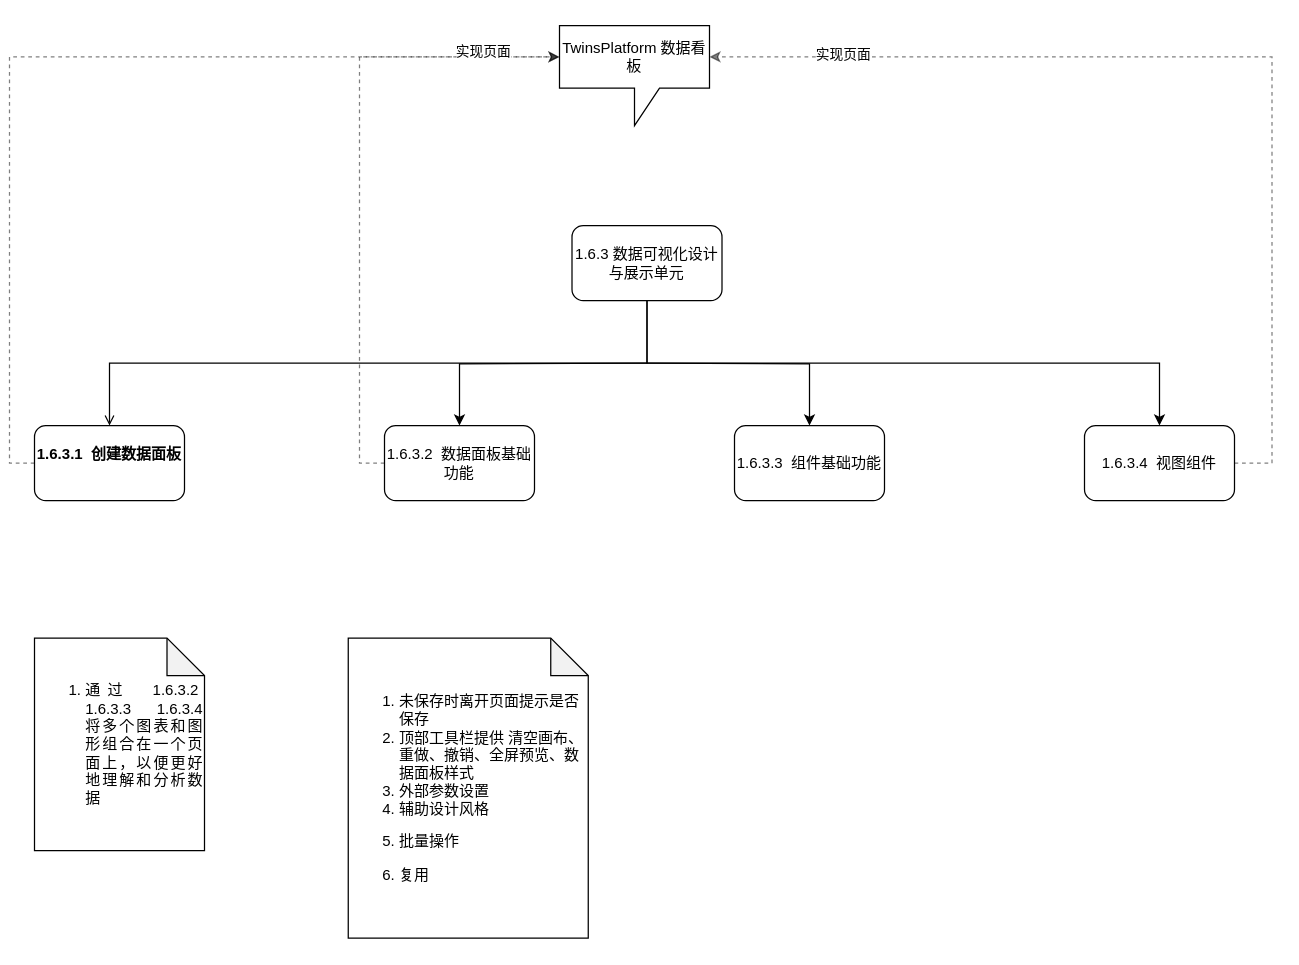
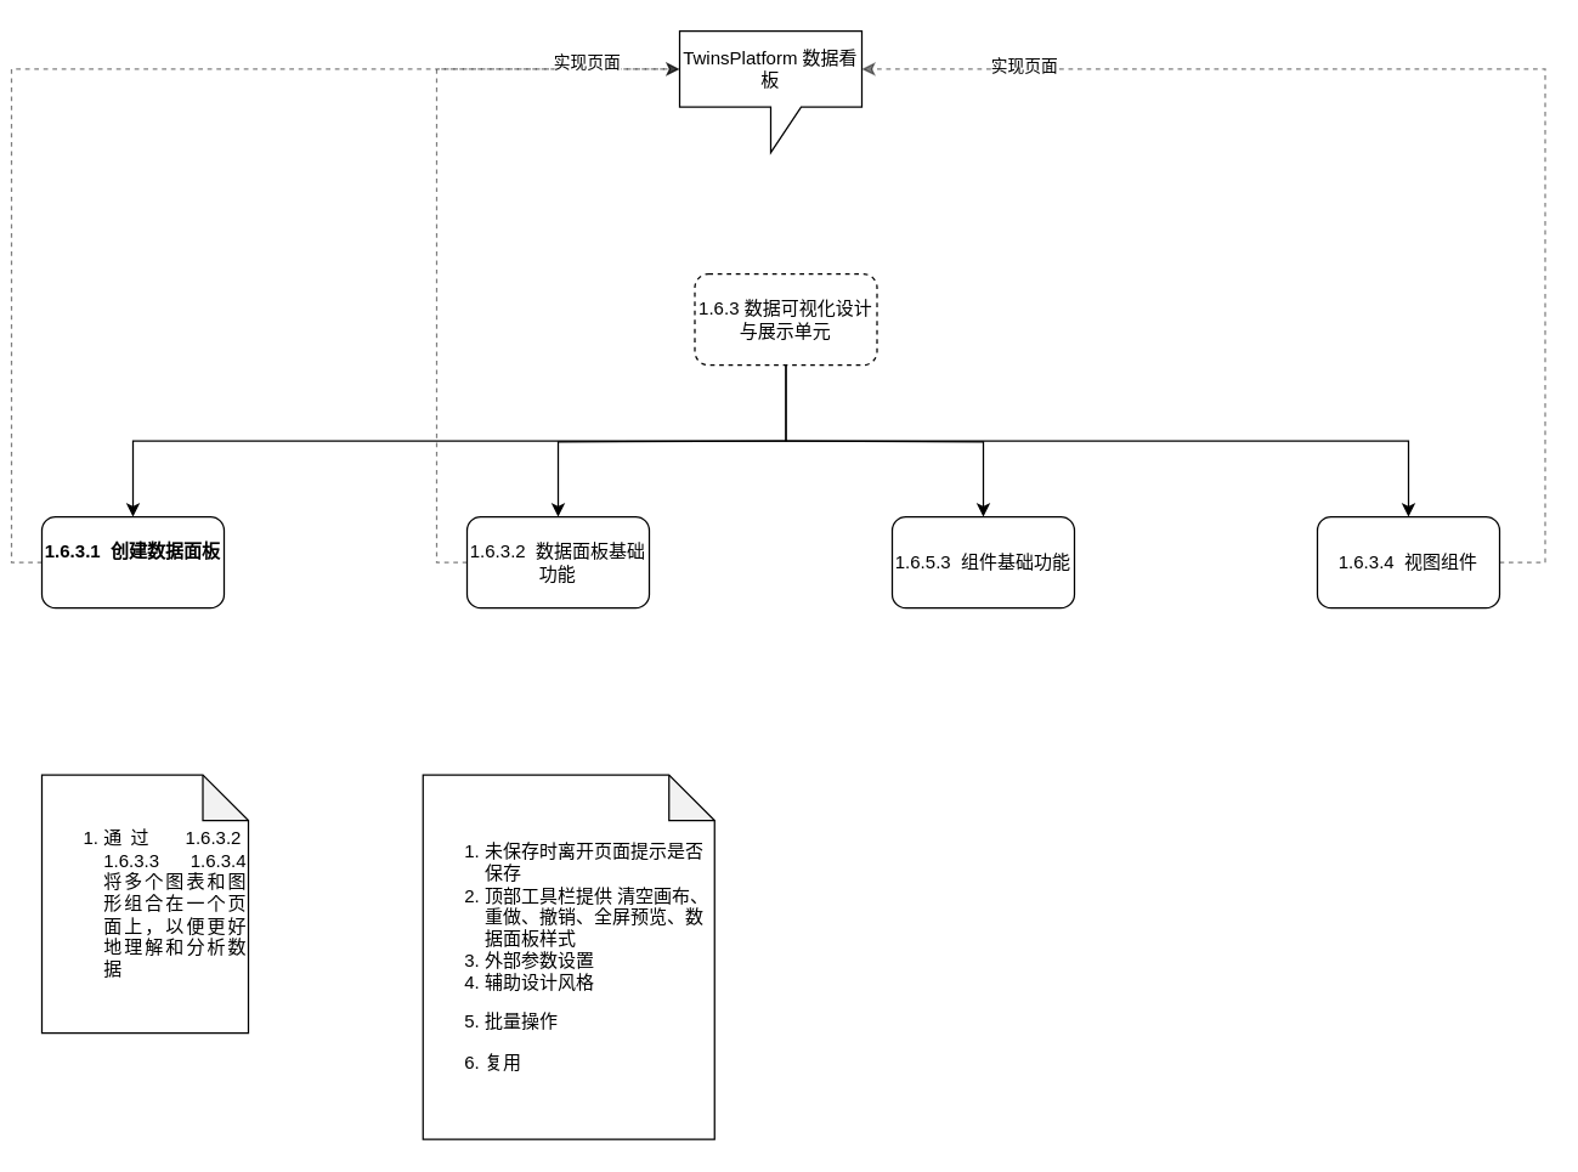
  <mxCell id="0" />
  <mxCell id="1" parent="0" />
- <mxCell id="2" style="edgeStyle=orthogonalEdgeStyle;rounded=0;orthogonalLoop=1;jettySize=auto;html=1;exitX=0.5;exitY=1;exitDx=0;exitDy=0;entryX=0.5;entryY=0;entryDx=0;entryDy=0;endArrow=open;" edge="1" parent="1" source="6" target="8"><mxGeometry relative="1" as="geometry" /></mxCell>
+ <mxCell id="2" style="edgeStyle=orthogonalEdgeStyle;rounded=0;orthogonalLoop=1;jettySize=auto;html=1;exitX=0.5;exitY=1;exitDx=0;exitDy=0;entryX=0.5;entryY=0;entryDx=0;entryDy=0;" edge="1" parent="1" source="6" target="8"><mxGeometry relative="1" as="geometry" /></mxCell>
  <mxCell id="3" style="edgeStyle=orthogonalEdgeStyle;rounded=0;orthogonalLoop=1;jettySize=auto;html=1;" edge="1" parent="1" target="13"><mxGeometry relative="1" as="geometry"><mxPoint x="510" y="290" as="sourcePoint" /></mxGeometry></mxCell>
  <mxCell id="4" style="edgeStyle=orthogonalEdgeStyle;rounded=0;orthogonalLoop=1;jettySize=auto;html=1;exitX=0.5;exitY=1;exitDx=0;exitDy=0;entryX=0.5;entryY=0;entryDx=0;entryDy=0;" edge="1" parent="1" source="6" target="16"><mxGeometry relative="1" as="geometry" /></mxCell>
  <mxCell id="5" style="edgeStyle=orthogonalEdgeStyle;rounded=0;orthogonalLoop=1;jettySize=auto;html=1;" edge="1" parent="1" target="12"><mxGeometry relative="1" as="geometry"><mxPoint x="510" y="290" as="sourcePoint" /></mxGeometry></mxCell>
- <mxCell id="6" value="1.6.3 数据可视化设计与展示单元" style="rounded=1;whiteSpace=wrap;html=1;" vertex="1" parent="1"><mxGeometry x="450" y="180" width="120" height="60" as="geometry" /></mxCell>
+ <mxCell id="6" value="1.6.3 数据可视化设计与展示单元" style="rounded=1;whiteSpace=wrap;html=1;dashed=1;" vertex="1" parent="1"><mxGeometry x="450" y="180" width="120" height="60" as="geometry" /></mxCell>
  <mxCell id="7" style="edgeStyle=orthogonalEdgeStyle;rounded=0;orthogonalLoop=1;jettySize=auto;html=1;exitX=0;exitY=0.5;exitDx=0;exitDy=0;entryX=0;entryY=0;entryDx=0;entryDy=25;entryPerimeter=0;dashed=1;opacity=50;" edge="1" parent="1" source="8" target="17"><mxGeometry relative="1" as="geometry" /></mxCell>
  <mxCell id="8" value="&lt;b&gt;1.6.3.1&amp;nbsp; 创建数据面板&lt;br&gt;&lt;br&gt;&lt;/b&gt;" style="rounded=1;whiteSpace=wrap;html=1;" vertex="1" parent="1"><mxGeometry x="20" y="340" width="120" height="60" as="geometry" /></mxCell>
  <mxCell id="9" style="edgeStyle=orthogonalEdgeStyle;rounded=0;orthogonalLoop=1;jettySize=auto;html=1;entryX=0;entryY=0;entryDx=60;entryDy=80;entryPerimeter=0;exitX=0;exitY=0;exitDx=60;exitDy=80;exitPerimeter=0;" edge="1" parent="1" source="17" target="17"><mxGeometry relative="1" as="geometry"><mxPoint x="160" y="180" as="targetPoint" /></mxGeometry></mxCell>
  <mxCell id="10" style="edgeStyle=orthogonalEdgeStyle;rounded=0;orthogonalLoop=1;jettySize=auto;html=1;entryX=0;entryY=0;entryDx=0;entryDy=25;entryPerimeter=0;dashed=1;opacity=50;exitX=0;exitY=0.5;exitDx=0;exitDy=0;" edge="1" parent="1" source="12" target="17"><mxGeometry relative="1" as="geometry" /></mxCell>
  <mxCell id="11" value="实现页面" style="edgeLabel;html=1;align=center;verticalAlign=middle;resizable=0;points=[];" vertex="1" connectable="0" parent="10"><mxGeometry x="0.754" y="-2" relative="1" as="geometry"><mxPoint y="-7" as="offset" /></mxGeometry></mxCell>
  <mxCell id="12" value="1.6.3.2&amp;nbsp; 数据面板基础功能" style="rounded=1;whiteSpace=wrap;html=1;" vertex="1" parent="1"><mxGeometry x="300" y="340" width="120" height="60" as="geometry" /></mxCell>
- <mxCell id="13" value="1.6.3.3&amp;nbsp; 组件基础功能" style="rounded=1;whiteSpace=wrap;html=1;" vertex="1" parent="1"><mxGeometry x="580" y="340" width="120" height="60" as="geometry" /></mxCell>
+ <mxCell id="13" value="1.6.5.3&amp;nbsp; 组件基础功能" style="rounded=1;whiteSpace=wrap;html=1;" vertex="1" parent="1"><mxGeometry x="580" y="340" width="120" height="60" as="geometry" /></mxCell>
  <mxCell id="14" style="edgeStyle=orthogonalEdgeStyle;rounded=0;orthogonalLoop=1;jettySize=auto;html=1;entryX=0;entryY=0;entryDx=120;entryDy=25;entryPerimeter=0;dashed=1;exitX=1;exitY=0.5;exitDx=0;exitDy=0;strokeColor=default;opacity=50;" edge="1" parent="1" source="16" target="17"><mxGeometry relative="1" as="geometry"><mxPoint x="160" y="190" as="targetPoint" /><Array as="points"><mxPoint x="1010" y="370" /><mxPoint x="1010" y="45" /></Array></mxGeometry></mxCell>
  <mxCell id="15" value="实现页面" style="edgeLabel;html=1;align=center;verticalAlign=middle;resizable=0;points=[];" vertex="1" connectable="0" parent="14"><mxGeometry x="0.737" y="-3" relative="1" as="geometry"><mxPoint as="offset" /></mxGeometry></mxCell>
  <mxCell id="16" value="1.6.3.4&amp;nbsp; 视图组件" style="rounded=1;whiteSpace=wrap;html=1;" vertex="1" parent="1"><mxGeometry x="860" y="340" width="120" height="60" as="geometry" /></mxCell>
  <mxCell id="17" value="TwinsPlatform 数据看板" style="shape=callout;whiteSpace=wrap;html=1;perimeter=calloutPerimeter;" vertex="1" parent="1"><mxGeometry x="440" y="20" width="120" height="80" as="geometry" /></mxCell>
  <mxCell id="18" value="&lt;ol style=&quot;text-align: left;&quot;&gt;&lt;li&gt;未保存时离开页面提示是否保存&lt;/li&gt;&lt;li&gt;顶部工具栏提供&amp;nbsp;清空画布、重做、撤销、全屏预览、数据面板样式&lt;/li&gt;&lt;li&gt;外部参数设置&lt;br&gt;&lt;/li&gt;&lt;li&gt;辅助设计风格&lt;br&gt;&lt;/li&gt;&lt;li&gt;&lt;p class=&quot;MsoNormal&quot;&gt;批量操作&lt;/p&gt;&lt;/li&gt;&lt;li&gt;&lt;p class=&quot;MsoNormal&quot;&gt;复用&lt;/p&gt;&lt;/li&gt;&lt;/ol&gt;" style="shape=note;whiteSpace=wrap;html=1;backgroundOutline=1;darkOpacity=0.05;" vertex="1" parent="1"><mxGeometry x="271" y="510" width="192" height="240" as="geometry" /></mxCell>
  <mxCell id="19" value="&lt;ol&gt;&lt;li style=&quot;text-align: justify;&quot;&gt;通过&amp;nbsp; 1.6.3.2&amp;nbsp; 1.6.3.3&amp;nbsp; 1.6.3.4 将多个图表和图形组合在一个页面上，以便更好地理解和分析数据&lt;/li&gt;&lt;/ol&gt;" style="shape=note;whiteSpace=wrap;html=1;backgroundOutline=1;darkOpacity=0.05;" vertex="1" parent="1"><mxGeometry x="20" y="510" width="136" height="170" as="geometry" /></mxCell>
